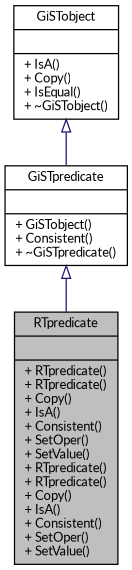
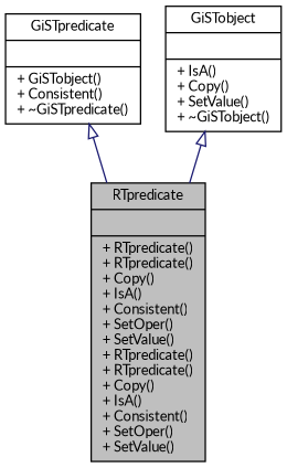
  digraph {
    fontname=Lato
    node [color=black fillcolor=white fontname=Lato fontsize=10 shape=record style=filled]
    edge [arrowtail=onormal color=midnightblue dir=back fontname=Lato fontsize=10 labelfontname=Helvetica labelfontsize=10 style=solid]
    n1 [fillcolor=grey75 fontcolor=black height=0.2 label="{RTpredicate\n||+ RTpredicate()\l+ RTpredicate()\l+ Copy()\l+ IsA()\l+ Consistent()\l+ SetOper()\l+ SetValue()\l+ RTpredicate()\l+ RTpredicate()\l+ Copy()\l+ IsA()\l+ Consistent()\l+ SetOper()\l+ SetValue()\l}" width=0.4]
    n2 [height=0.2 label="{GiSTpredicate\n||+ GiSTobject()\l+ Consistent()\l+ ~GiSTpredicate()\l}" width=0.4]
-   n3 [height=0.2 label="{GiSTobject\n||+ IsA()\l+ Copy()\l+ IsEqual()\l+ ~GiSTobject()\l}" width=0.4]
+   n3 [height=0.2 label="{GiSTobject\n||+ IsA()\l+ Copy()\l+ SetValue()\l+ ~GiSTobject()\l}" width=0.4]
    n2 -> n1
-   n3 -> n2
+   n3 -> n1
  }
